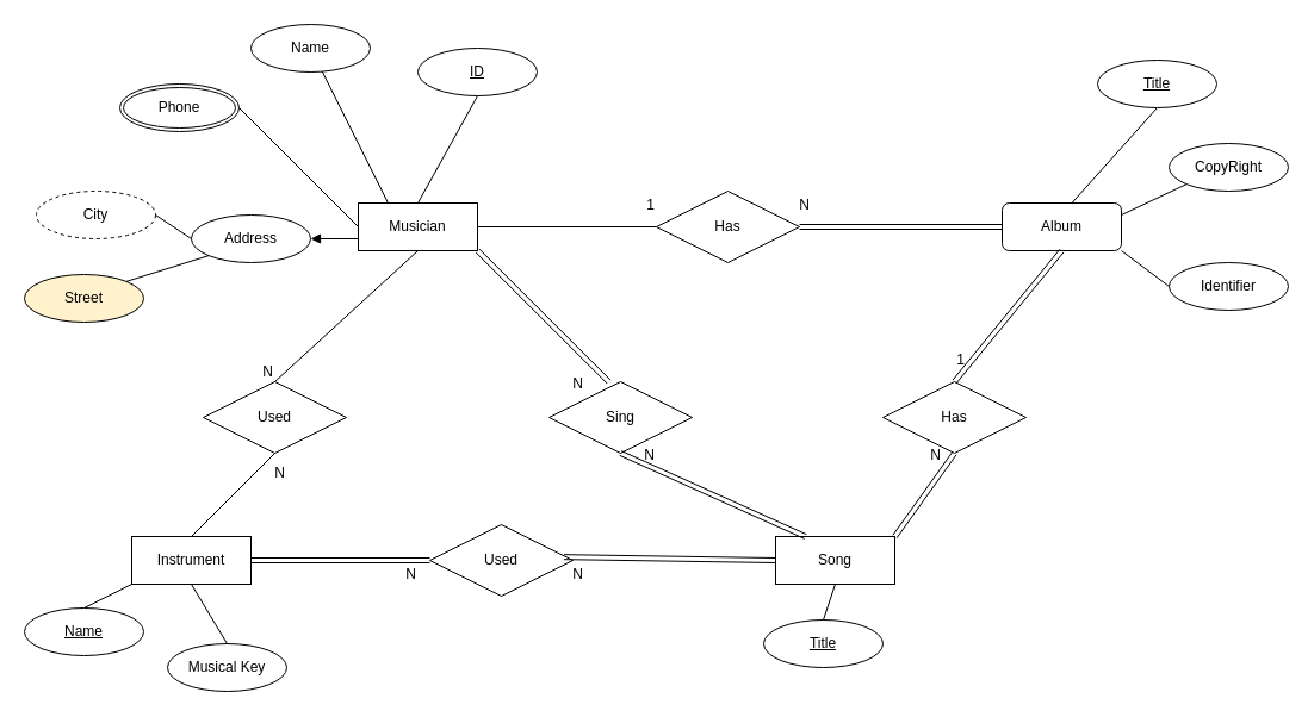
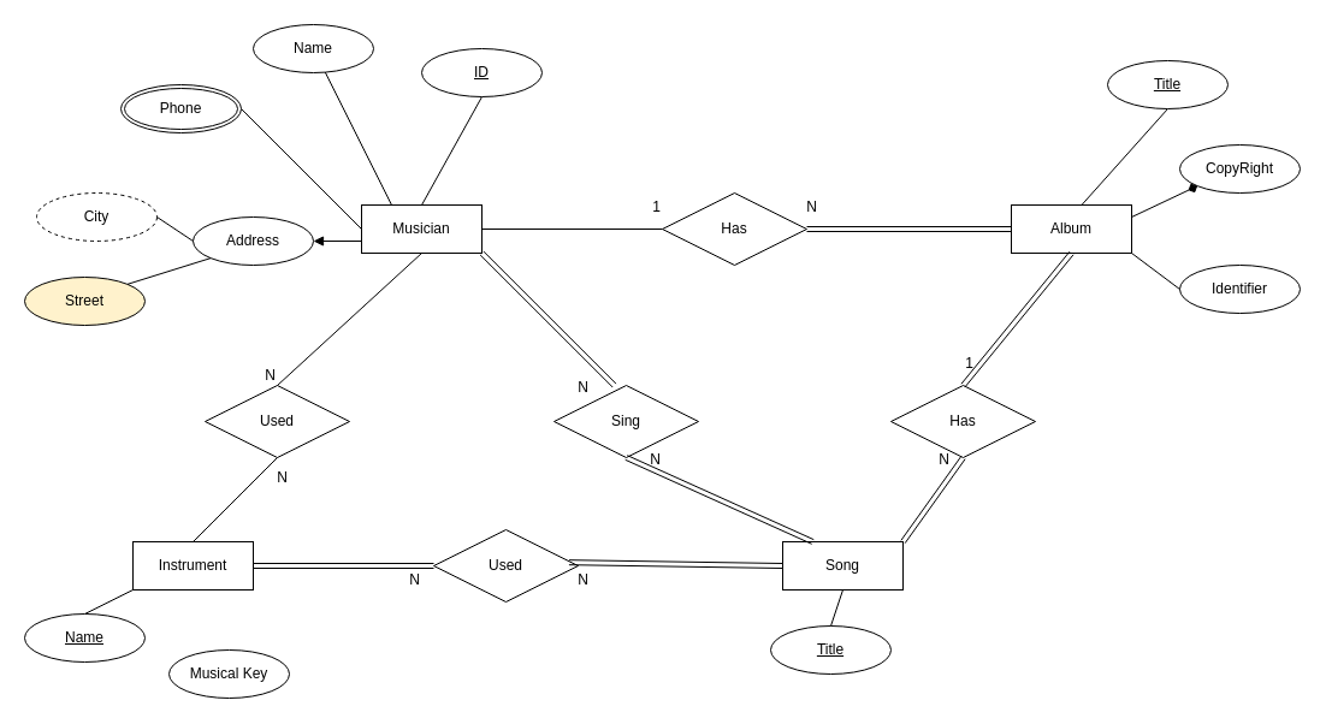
  <mxCell id="0" />
  <mxCell id="1" parent="0" />
  <mxCell id="2" value="Musician" style="whiteSpace=wrap;html=1;align=center;" parent="1" vertex="1"><mxGeometry x="300" y="170" width="100" height="40" as="geometry" /></mxCell>
  <mxCell id="3" value="" style="endArrow=none;html=1;rounded=0;exitX=0.5;exitY=0;exitDx=0;exitDy=0;entryX=0.5;entryY=1;entryDx=0;entryDy=0;" parent="1" source="2" target="52" edge="1"><mxGeometry relative="1" as="geometry"><mxPoint x="350" y="330" as="sourcePoint" /><mxPoint x="390" y="80" as="targetPoint" /></mxGeometry></mxCell>
  <mxCell id="4" value="Address" style="ellipse;whiteSpace=wrap;html=1;align=center;" parent="1" vertex="1"><mxGeometry x="160" y="180" width="100" height="40" as="geometry" /></mxCell>
  <mxCell id="5" value="Name" style="ellipse;whiteSpace=wrap;html=1;align=center;" parent="1" vertex="1"><mxGeometry x="210" y="20" width="100" height="40" as="geometry" /></mxCell>
  <mxCell id="6" value="" style="endArrow=none;html=1;rounded=0;exitX=0.25;exitY=0;exitDx=0;exitDy=0;" parent="1" source="2" target="5" edge="1"><mxGeometry relative="1" as="geometry"><mxPoint x="210" y="170" as="sourcePoint" /><mxPoint x="170" y="120" as="targetPoint" /></mxGeometry></mxCell>
  <mxCell id="7" value="" style="endArrow=none;html=1;rounded=0;entryX=0;entryY=0.5;entryDx=0;entryDy=0;exitX=0;exitY=0.5;exitDx=0;exitDy=0;" parent="1" source="2" target="9" edge="1"><mxGeometry relative="1" as="geometry"><mxPoint x="210" y="190" as="sourcePoint" /><mxPoint x="170" y="220" as="targetPoint" /></mxGeometry></mxCell>
  <mxCell id="8" value="" style="endArrow=block;html=1;rounded=0;entryX=1;entryY=0.5;entryDx=0;entryDy=0;exitX=0;exitY=0.75;exitDx=0;exitDy=0;" parent="1" source="2" target="4" edge="1"><mxGeometry relative="1" as="geometry"><mxPoint x="210" y="190" as="sourcePoint" /><mxPoint x="190" y="140" as="targetPoint" /></mxGeometry></mxCell>
  <mxCell id="9" value="Phone" style="ellipse;shape=doubleEllipse;margin=3;whiteSpace=wrap;html=1;align=center;direction=west;" parent="1" vertex="1"><mxGeometry x="100" y="70" width="100" height="40" as="geometry" /></mxCell>
  <mxCell id="10" value="City" style="ellipse;whiteSpace=wrap;html=1;align=center;dashed=1;" parent="1" vertex="1"><mxGeometry x="30" y="160" width="100" height="40" as="geometry" /></mxCell>
  <mxCell id="11" value="Street" style="ellipse;whiteSpace=wrap;html=1;align=center;fillColor=#fff2cc;" parent="1" vertex="1"><mxGeometry x="20" y="230" width="100" height="40" as="geometry" /></mxCell>
  <mxCell id="12" value="" style="endArrow=none;html=1;rounded=0;exitX=0;exitY=0.5;exitDx=0;exitDy=0;entryX=1;entryY=0.5;entryDx=0;entryDy=0;" parent="1" source="4" target="10" edge="1"><mxGeometry relative="1" as="geometry"><mxPoint x="350" y="330" as="sourcePoint" /><mxPoint x="510" y="330" as="targetPoint" /></mxGeometry></mxCell>
  <mxCell id="13" value="" style="endArrow=none;html=1;rounded=0;exitX=0;exitY=1;exitDx=0;exitDy=0;entryX=1;entryY=0;entryDx=0;entryDy=0;" parent="1" source="4" target="11" edge="1"><mxGeometry relative="1" as="geometry"><mxPoint x="160" y="220" as="sourcePoint" /><mxPoint x="120" y="220" as="targetPoint" /></mxGeometry></mxCell>
  <mxCell id="14" value="Instrument" style="whiteSpace=wrap;html=1;align=center;" parent="1" vertex="1"><mxGeometry x="110" y="450" width="100" height="40" as="geometry" /></mxCell>
  <mxCell id="15" value="Musical Key" style="ellipse;whiteSpace=wrap;html=1;align=center;" parent="1" vertex="1"><mxGeometry x="140" y="540" width="100" height="40" as="geometry" /></mxCell>
  <mxCell id="16" value="" style="endArrow=none;html=1;rounded=0;exitX=0;exitY=1;exitDx=0;exitDy=0;entryX=0.5;entryY=0;entryDx=0;entryDy=0;" parent="1" source="14" target="54" edge="1"><mxGeometry relative="1" as="geometry"><mxPoint x="350" y="370" as="sourcePoint" /><mxPoint x="90" y="500" as="targetPoint" /></mxGeometry></mxCell>
- <mxCell id="17" value="" style="endArrow=none;html=1;rounded=0;exitX=0.5;exitY=1;exitDx=0;exitDy=0;entryX=0.5;entryY=0;entryDx=0;entryDy=0;" parent="1" source="14" target="15" edge="1"><mxGeometry relative="1" as="geometry"><mxPoint x="880" y="200" as="sourcePoint" /><mxPoint x="660" y="500" as="targetPoint" /></mxGeometry></mxCell>
  <mxCell id="18" value="Used" style="shape=rhombus;perimeter=rhombusPerimeter;whiteSpace=wrap;html=1;align=center;" parent="1" vertex="1"><mxGeometry x="170" y="320" width="120" height="60" as="geometry" /></mxCell>
  <mxCell id="19" value="Song" style="whiteSpace=wrap;html=1;align=center;" parent="1" vertex="1"><mxGeometry x="650" y="450" width="100" height="40" as="geometry" /></mxCell>
  <mxCell id="20" value="Title" style="ellipse;whiteSpace=wrap;html=1;align=center;fontStyle=4;" parent="1" vertex="1"><mxGeometry x="640" y="520" width="100" height="40" as="geometry" /></mxCell>
  <mxCell id="21" value="" style="endArrow=none;html=1;rounded=0;exitX=0.5;exitY=1;exitDx=0;exitDy=0;entryX=0.5;entryY=0;entryDx=0;entryDy=0;" parent="1" source="19" target="20" edge="1"><mxGeometry relative="1" as="geometry"><mxPoint x="240" y="500" as="sourcePoint" /><mxPoint x="200" y="550" as="targetPoint" /></mxGeometry></mxCell>
  <mxCell id="22" value="Used" style="shape=rhombus;perimeter=rhombusPerimeter;whiteSpace=wrap;html=1;align=center;" parent="1" vertex="1"><mxGeometry x="360" y="440" width="120" height="60" as="geometry" /></mxCell>
  <mxCell id="23" value="" style="shape=link;html=1;rounded=0;exitX=0;exitY=0.5;exitDx=0;exitDy=0;entryX=1;entryY=0.5;entryDx=0;entryDy=0;" parent="1" source="22" target="14" edge="1"><mxGeometry relative="1" as="geometry"><mxPoint x="350" y="370" as="sourcePoint" /><mxPoint x="510" y="370" as="targetPoint" /></mxGeometry></mxCell>
  <mxCell id="24" value="N" style="resizable=0;html=1;whiteSpace=wrap;align=right;verticalAlign=bottom;" parent="23" connectable="0" vertex="1"><mxGeometry x="1" relative="1" as="geometry"><mxPoint x="140" y="20" as="offset" /></mxGeometry></mxCell>
  <mxCell id="25" value="Sing" style="shape=rhombus;perimeter=rhombusPerimeter;whiteSpace=wrap;html=1;align=center;" parent="1" vertex="1"><mxGeometry x="460" y="320" width="120" height="60" as="geometry" /></mxCell>
  <mxCell id="26" value="" style="shape=link;html=1;rounded=0;entryX=1;entryY=1;entryDx=0;entryDy=0;exitX=0.417;exitY=0;exitDx=0;exitDy=0;exitPerimeter=0;" parent="1" source="25" target="2" edge="1"><mxGeometry relative="1" as="geometry"><mxPoint x="350" y="370" as="sourcePoint" /><mxPoint x="520" y="400" as="targetPoint" /></mxGeometry></mxCell>
  <mxCell id="27" value="N" style="resizable=0;html=1;whiteSpace=wrap;align=right;verticalAlign=bottom;" parent="26" connectable="0" vertex="1"><mxGeometry x="1" relative="1" as="geometry"><mxPoint x="90" y="120" as="offset" /></mxGeometry></mxCell>
  <mxCell id="28" value="" style="shape=link;html=1;rounded=0;entryX=0.5;entryY=1;entryDx=0;entryDy=0;exitX=0.25;exitY=0;exitDx=0;exitDy=0;" parent="1" source="19" target="25" edge="1"><mxGeometry relative="1" as="geometry"><mxPoint x="610" y="450" as="sourcePoint" /><mxPoint x="550" y="340" as="targetPoint" /></mxGeometry></mxCell>
  <mxCell id="29" value="N" style="resizable=0;html=1;whiteSpace=wrap;align=right;verticalAlign=bottom;" parent="28" connectable="0" vertex="1"><mxGeometry x="1" relative="1" as="geometry"><mxPoint x="-30" y="110" as="offset" /></mxGeometry></mxCell>
- <mxCell id="30" value="Album" style="whiteSpace=wrap;html=1;align=center;rounded=1;" parent="1" vertex="1"><mxGeometry x="840" y="170" width="100" height="40" as="geometry" /></mxCell>
+ <mxCell id="30" value="Album" style="whiteSpace=wrap;html=1;align=center;" parent="1" vertex="1"><mxGeometry x="840" y="170" width="100" height="40" as="geometry" /></mxCell>
  <mxCell id="31" value="Identifier" style="ellipse;whiteSpace=wrap;html=1;align=center;" parent="1" vertex="1"><mxGeometry x="980" y="220" width="100" height="40" as="geometry" /></mxCell>
  <mxCell id="32" value="CopyRight" style="ellipse;whiteSpace=wrap;html=1;align=center;" parent="1" vertex="1"><mxGeometry x="980" y="120" width="100" height="40" as="geometry" /></mxCell>
  <mxCell id="33" value="" style="endArrow=none;html=1;rounded=0;entryX=0.5;entryY=1;entryDx=0;entryDy=0;exitX=0.589;exitY=-0.013;exitDx=0;exitDy=0;exitPerimeter=0;" parent="1" source="30" target="53" edge="1"><mxGeometry relative="1" as="geometry"><mxPoint x="350" y="370" as="sourcePoint" /><mxPoint x="960" y="90" as="targetPoint" /></mxGeometry></mxCell>
- <mxCell id="34" value="" style="endArrow=none;html=1;rounded=0;entryX=0;entryY=1;entryDx=0;entryDy=0;exitX=1;exitY=0.25;exitDx=0;exitDy=0;" parent="1" source="30" target="32" edge="1"><mxGeometry relative="1" as="geometry"><mxPoint x="899" y="259" as="sourcePoint" /><mxPoint x="930" y="170" as="targetPoint" /></mxGeometry></mxCell>
+ <mxCell id="34" value="" style="endArrow=diamond;html=1;rounded=0;entryX=0;entryY=1;entryDx=0;entryDy=0;exitX=1;exitY=0.25;exitDx=0;exitDy=0;" parent="1" source="30" target="32" edge="1"><mxGeometry relative="1" as="geometry"><mxPoint x="899" y="259" as="sourcePoint" /><mxPoint x="930" y="170" as="targetPoint" /></mxGeometry></mxCell>
  <mxCell id="35" value="" style="endArrow=none;html=1;rounded=0;entryX=0;entryY=0.5;entryDx=0;entryDy=0;exitX=1;exitY=1;exitDx=0;exitDy=0;" parent="1" source="30" target="31" edge="1"><mxGeometry relative="1" as="geometry"><mxPoint x="940" y="270" as="sourcePoint" /><mxPoint x="975" y="254" as="targetPoint" /></mxGeometry></mxCell>
  <mxCell id="36" value="Has" style="shape=rhombus;perimeter=rhombusPerimeter;whiteSpace=wrap;html=1;align=center;" parent="1" vertex="1"><mxGeometry x="740" y="320" width="120" height="60" as="geometry" /></mxCell>
  <mxCell id="37" value="" style="shape=link;html=1;rounded=0;entryX=1;entryY=0;entryDx=0;entryDy=0;exitX=0.5;exitY=1;exitDx=0;exitDy=0;" parent="1" source="36" target="19" edge="1"><mxGeometry relative="1" as="geometry"><mxPoint x="350" y="370" as="sourcePoint" /><mxPoint x="510" y="370" as="targetPoint" /></mxGeometry></mxCell>
  <mxCell id="38" value="N" style="resizable=0;html=1;whiteSpace=wrap;align=right;verticalAlign=bottom;" parent="37" connectable="0" vertex="1"><mxGeometry x="1" relative="1" as="geometry"><mxPoint x="40" y="-60" as="offset" /></mxGeometry></mxCell>
  <mxCell id="39" value="" style="shape=link;html=1;rounded=0;exitX=0.5;exitY=0;exitDx=0;exitDy=0;entryX=0.5;entryY=1;entryDx=0;entryDy=0;" parent="1" source="36" target="30" edge="1"><mxGeometry relative="1" as="geometry"><mxPoint x="350" y="370" as="sourcePoint" /><mxPoint x="510" y="370" as="targetPoint" /></mxGeometry></mxCell>
  <mxCell id="40" value="1" style="resizable=0;html=1;whiteSpace=wrap;align=right;verticalAlign=bottom;" parent="39" connectable="0" vertex="1"><mxGeometry x="1" relative="1" as="geometry"><mxPoint x="-80" y="100" as="offset" /></mxGeometry></mxCell>
  <mxCell id="41" value="Has" style="shape=rhombus;perimeter=rhombusPerimeter;whiteSpace=wrap;html=1;align=center;" parent="1" vertex="1"><mxGeometry x="550" y="160" width="120" height="60" as="geometry" /></mxCell>
  <mxCell id="42" value="" style="endArrow=none;html=1;rounded=0;entryX=1;entryY=0.5;entryDx=0;entryDy=0;" parent="1" source="41" target="2" edge="1"><mxGeometry relative="1" as="geometry"><mxPoint x="510" y="80" as="sourcePoint" /><mxPoint x="670" y="80" as="targetPoint" /></mxGeometry></mxCell>
  <mxCell id="43" value="1" style="resizable=0;html=1;whiteSpace=wrap;align=right;verticalAlign=bottom;" parent="42" connectable="0" vertex="1"><mxGeometry x="1" relative="1" as="geometry"><mxPoint x="150" y="-10" as="offset" /></mxGeometry></mxCell>
  <mxCell id="44" value="" style="shape=link;html=1;rounded=0;exitX=1;exitY=0.5;exitDx=0;exitDy=0;entryX=0;entryY=0.5;entryDx=0;entryDy=0;" parent="1" source="41" target="30" edge="1"><mxGeometry relative="1" as="geometry"><mxPoint x="590" y="280" as="sourcePoint" /><mxPoint x="750" y="280" as="targetPoint" /></mxGeometry></mxCell>
  <mxCell id="45" value="N" style="resizable=0;html=1;whiteSpace=wrap;align=right;verticalAlign=bottom;" parent="44" connectable="0" vertex="1"><mxGeometry x="1" relative="1" as="geometry"><mxPoint x="-160" y="-10" as="offset" /></mxGeometry></mxCell>
  <mxCell id="46" value="" style="shape=link;html=1;rounded=0;entryX=0;entryY=0.5;entryDx=0;entryDy=0;exitX=0.937;exitY=0.453;exitDx=0;exitDy=0;exitPerimeter=0;" parent="1" source="22" target="19" edge="1"><mxGeometry relative="1" as="geometry"><mxPoint x="480" y="469.5" as="sourcePoint" /><mxPoint x="640" y="469.5" as="targetPoint" /></mxGeometry></mxCell>
  <mxCell id="47" value="N" style="resizable=0;html=1;whiteSpace=wrap;align=right;verticalAlign=bottom;" parent="46" connectable="0" vertex="1"><mxGeometry x="1" relative="1" as="geometry"><mxPoint x="-100" y="-80" as="offset" /></mxGeometry></mxCell>
  <mxCell id="48" value="" style="endArrow=none;html=1;rounded=0;entryX=0.5;entryY=0;entryDx=0;entryDy=0;exitX=0.5;exitY=1;exitDx=0;exitDy=0;" parent="1" source="2" target="18" edge="1"><mxGeometry relative="1" as="geometry"><mxPoint x="460" y="330" as="sourcePoint" /><mxPoint x="620" y="330" as="targetPoint" /></mxGeometry></mxCell>
  <mxCell id="49" value="N" style="resizable=0;html=1;whiteSpace=wrap;align=right;verticalAlign=bottom;" parent="48" connectable="0" vertex="1"><mxGeometry x="1" relative="1" as="geometry" /></mxCell>
  <mxCell id="50" value="" style="endArrow=none;html=1;rounded=0;entryX=0.5;entryY=1;entryDx=0;entryDy=0;exitX=0.5;exitY=0;exitDx=0;exitDy=0;" parent="1" source="14" target="18" edge="1"><mxGeometry relative="1" as="geometry"><mxPoint x="360" y="220" as="sourcePoint" /><mxPoint x="240" y="330" as="targetPoint" /></mxGeometry></mxCell>
  <mxCell id="51" value="N" style="resizable=0;html=1;whiteSpace=wrap;align=right;verticalAlign=bottom;" parent="50" connectable="0" vertex="1"><mxGeometry x="1" relative="1" as="geometry"><mxPoint x="10" y="25" as="offset" /></mxGeometry></mxCell>
  <mxCell id="52" value="ID" style="ellipse;whiteSpace=wrap;html=1;align=center;fontStyle=4;" vertex="1" parent="1"><mxGeometry x="350" y="40" width="100" height="40" as="geometry" /></mxCell>
  <mxCell id="53" value="Title" style="ellipse;whiteSpace=wrap;html=1;align=center;fontStyle=4;" vertex="1" parent="1"><mxGeometry x="920" y="50" width="100" height="40" as="geometry" /></mxCell>
  <mxCell id="54" value="Name" style="ellipse;whiteSpace=wrap;html=1;align=center;fontStyle=4;" vertex="1" parent="1"><mxGeometry x="20" y="510" width="100" height="40" as="geometry" /></mxCell>
